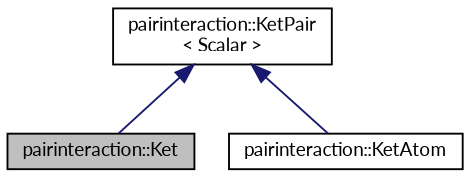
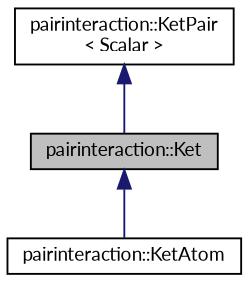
  digraph {
    fontname=Lato
    node [color=black fontname=Lato fontsize=10 shape=record]
    edge [color=midnightblue dir=back fontname=Lato fontsize=10 labelfontname=Helvetica labelfontsize=10 style=solid]
    n1 [fillcolor=grey75 fontcolor=black height=0.2 label="pairinteraction::Ket" style=filled width=0.4]
    n2 [height=0.2 label="pairinteraction::KetAtom" width=0.4]
    n3 [height=0.2 label="pairinteraction::KetPair\l\< Scalar \>" width=0.4]
-   n3 -> n2
+   n1 -> n2
    n3 -> n1
  }
